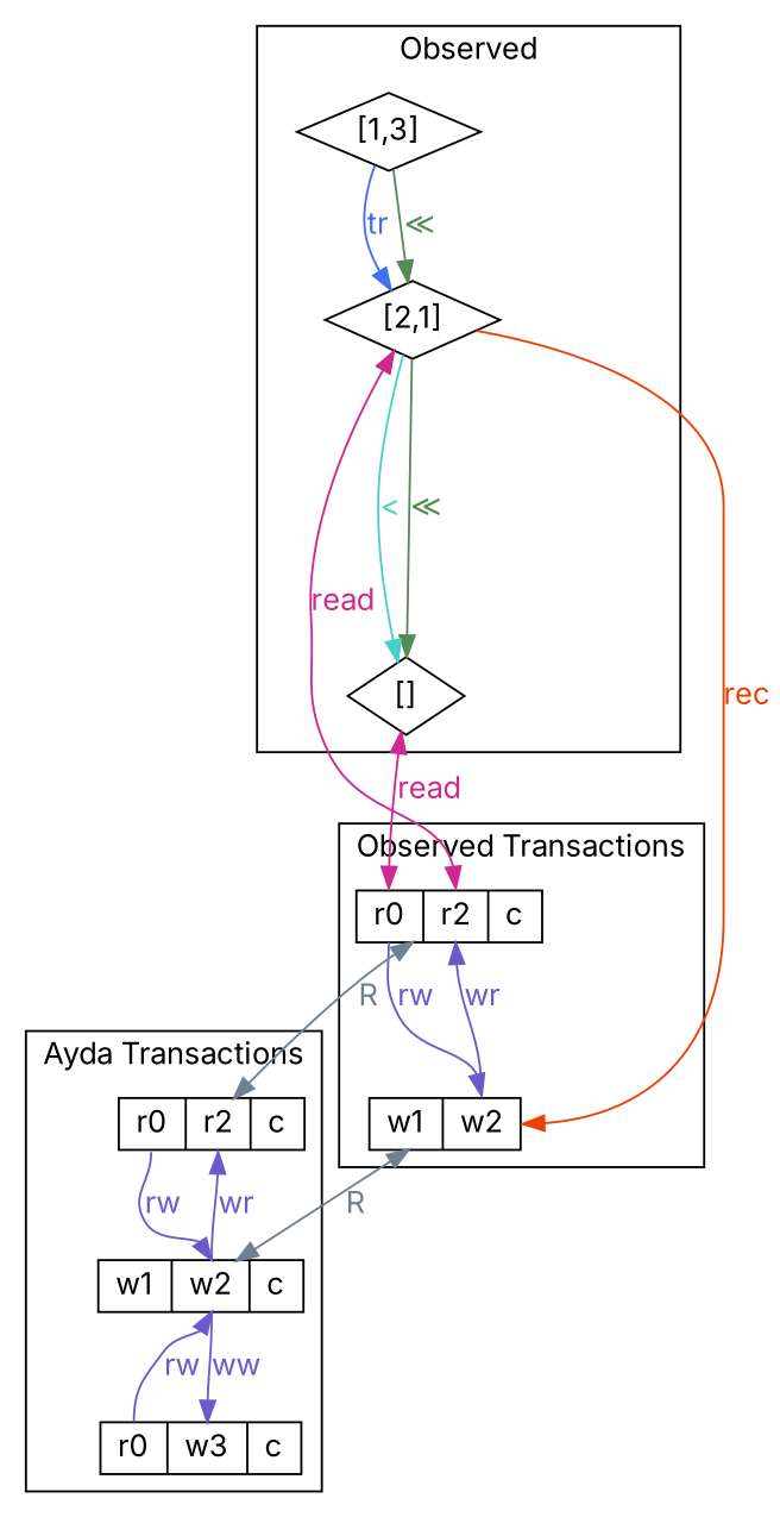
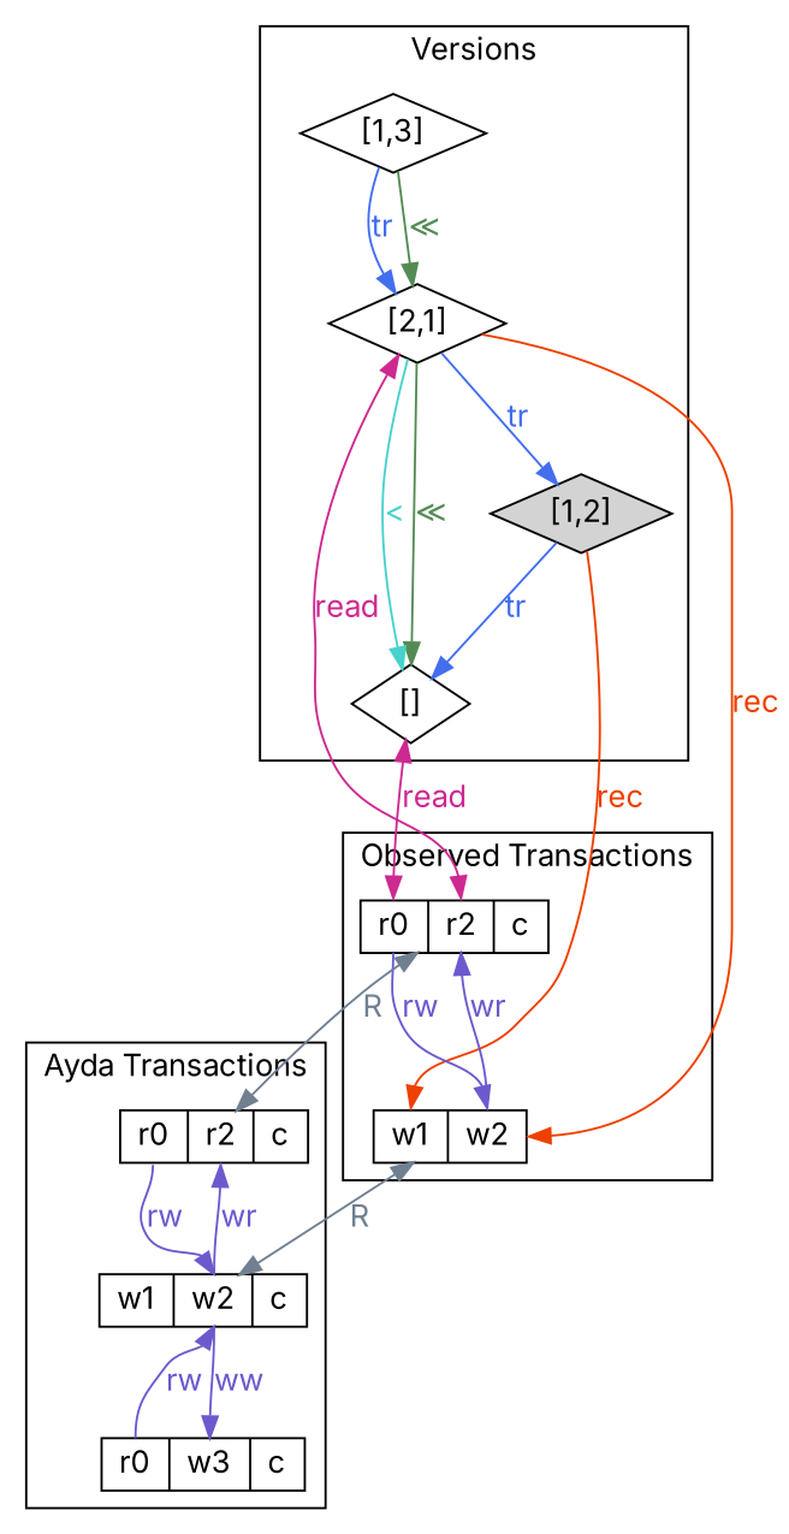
  digraph {
    fontname=Inter
    node [fontname=Inter shape=record]
    edge [color=slateblue fontcolor=slateblue fontname=Inter]
    n1 [label="[]" shape=diamond]
+   n2 [label="[1,2]" shape=diamond style=filled]
    n3 [label="[2,1]" shape=diamond]
    n4 [label="[1,3]" shape=diamond]
    n5 [height=0.3 label="<op0> r0|<op1> r2|<op2> c"]
    n6 [height=0.3 label="<op0> w1|<op1> w2"]
    n7 [height=0.3 label="<op0> r0|<op1> r2|<op2> c"]
    n8 [height=0.3 label="<op0> w1|<op1> w2|<op2> c"]
    n9 [height=0.3 label="<op0> r0|<op1> w3|<op2> c"]
    subgraph cluster_1 {
-     label=Observed
+     label=Versions
      n1
+     n2
      n3
      n4
    }
    subgraph cluster_2 {
      label="Observed Transactions"
      n5
      n6
    }
    subgraph cluster_3 {
      label="Ayda Transactions"
      n7
      n8
      n9
    }
    n1 -> n5 [color=maroon3 dir=both fontcolor=maroon3 headport=op0 label=read]
+   n2 -> n1 [color=royalblue2 fontcolor=royalblue2 label=tr]
+   n2 -> n6 [color=orangered2 dir=forward fontcolor=orangered2 headport=op0 label=rec]
    n3 -> n1 [color=palegreen4 fontcolor=palegreen4 label="≪"]
    n3 -> n1 [color=mediumturquoise fontcolor=mediumturquoise label="<"]
+   n3 -> n2 [color=royalblue2 fontcolor=royalblue2 label=tr]
    n3 -> n5 [color=maroon3 dir=both fontcolor=maroon3 headport=op1 label=read]
    n3 -> n6 [color=orangered2 dir=forward fontcolor=orangered2 headport=op1 label=rec]
    n4 -> n3 [color=royalblue2 fontcolor=royalblue2 label=tr]
    n4 -> n3 [color=palegreen4 fontcolor=palegreen4 label="≪"]
    n5 -> n6 [headport=op1 label=rw tailport=op0]
    n5 -> n7 [color=slategray dir=both fontcolor=slategray label=R]
    n6 -> n5 [headport=op1 label=wr tailport=op1]
    n6 -> n8 [color=slategray dir=both fontcolor=slategray label=R]
    n7 -> n8 [headport=op1 label=rw tailport=op0]
    n8 -> n7 [headport=op1 label=wr tailport=op1]
    n8 -> n9 [headport=op1 label=ww tailport=op1]
    n9 -> n8 [headport=op1 label=rw tailport=op0]
  }
